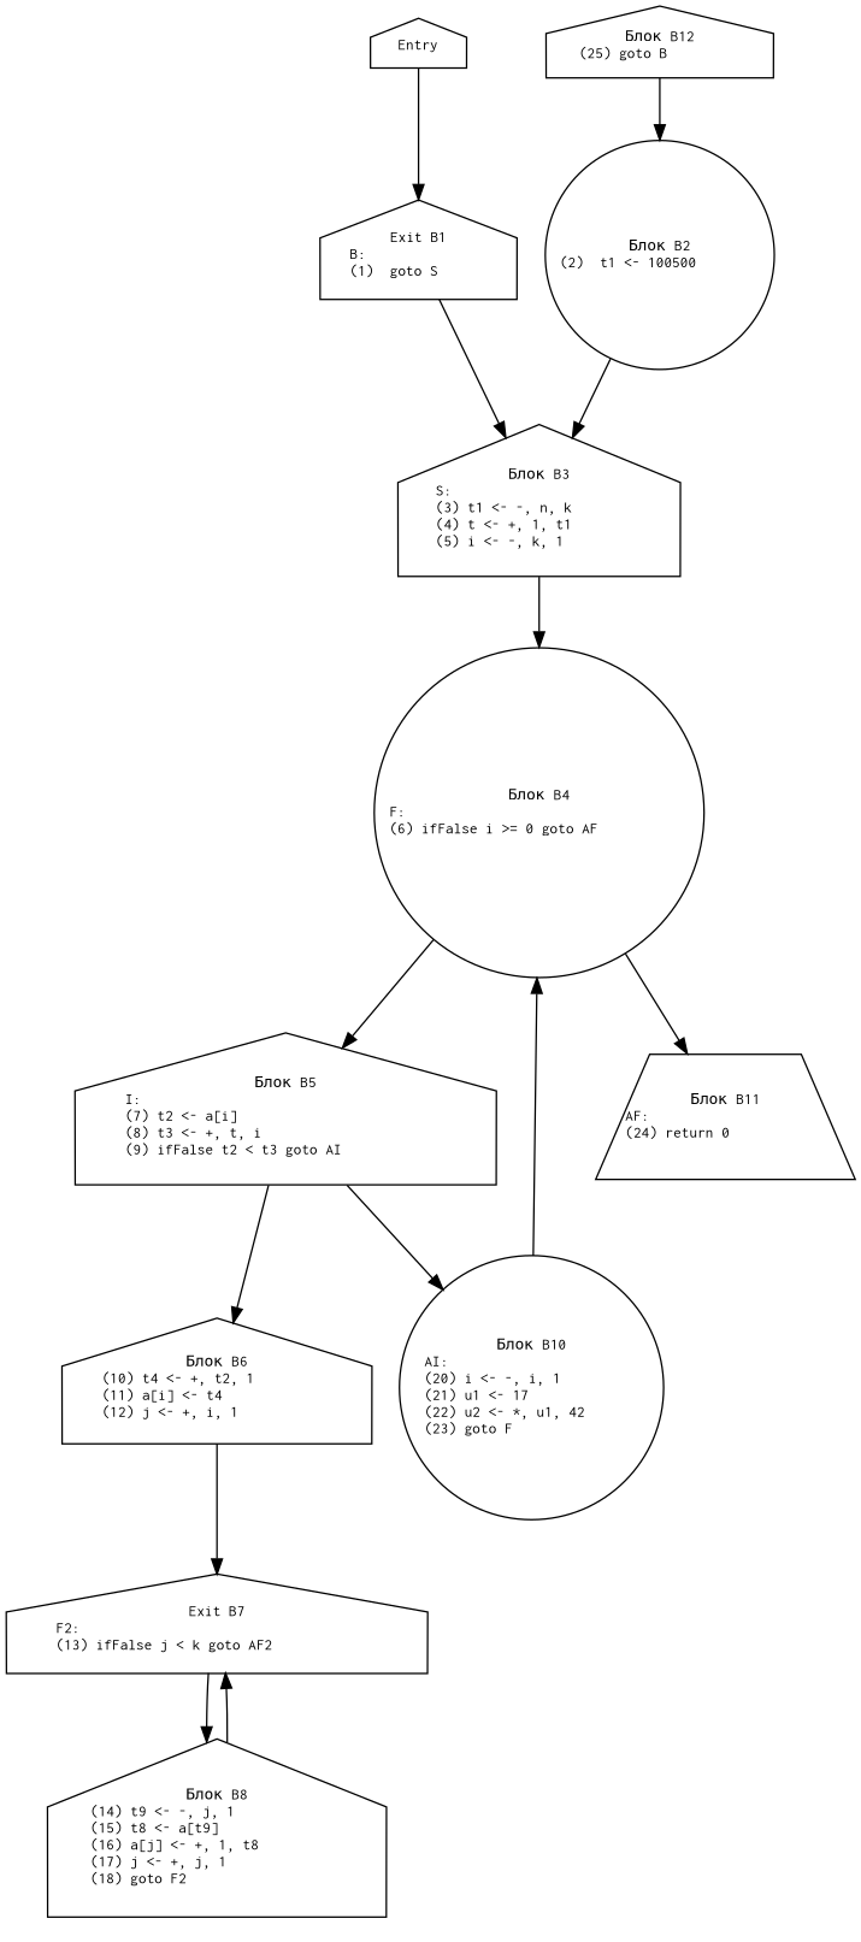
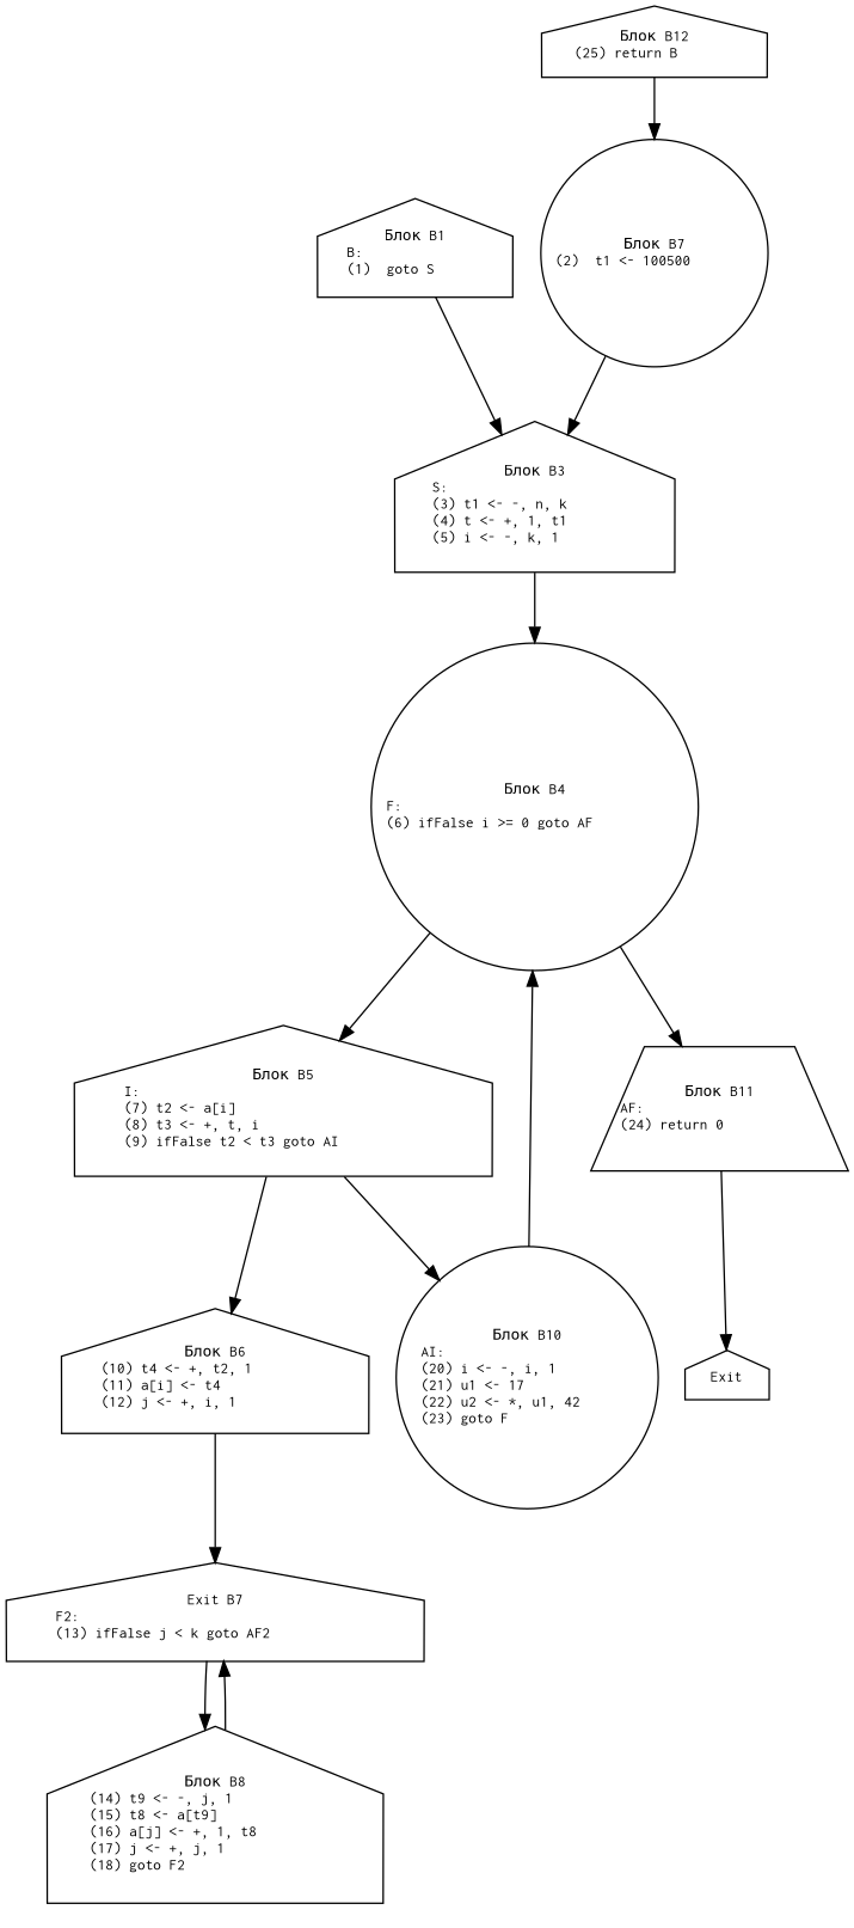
  digraph {
    node [fontname=Courier fontsize=10 shape=house]
-   n1 [label=Entry]
-   n2 [label="Exit B1\nB:\l(1)  goto S\l"]
+   n2 [label="Блок B1\nB:\l(1)  goto S\l"]
    n3 [label="Блок B3\nS:\l(3) t1 <- -, n, k\l(4) t <- +, 1, t1\l(5) i <- -, k, 1\l"]
    n4 [label="Блок B4\nF:\l(6) ifFalse i >= 0 goto AF\l" shape=circle]
-   n5 [label="Блок B2\n(2)  t1 <- 100500\l" shape=circle]
+   n5 [label="Блок B7\n(2)  t1 <- 100500\l" shape=circle]
    n6 [label="Блок B5\nI:\l(7) t2 <- a[i]\l(8) t3 <- +, t, i\l(9) ifFalse t2 < t3 goto AI\l"]
    n7 [label="Блок B11\nAF:\l(24) return 0\l" shape=trapezium]
    n8 [label="Блок B6\n(10) t4 <- +, t2, 1\l(11) a[i] <- t4\l(12) j <- +, i, 1\l"]
    n9 [label="Блок B10\nAI:\l(20) i <- -, i, 1\l(21) u1 <- 17\l(22) u2 <- *, u1, 42\l(23) goto F\l" shape=circle]
+   n10 [label=Exit]
    n11 [label="Exit B7\nF2:\l(13) ifFalse j < k goto AF2\l"]
    n12 [label="Блок B8\n(14) t9 <- -, j, 1\l(15) t8 <- a[t9]\l(16) a[j] <- +, 1, t8\l(17) j <- +, j, 1\l(18) goto F2\l"]
-   n13 [label="Блок B12\n(25) goto B\l"]
-   n1 -> n2
+   n13 [label="Блок B12\n(25) return B\l"]
    n2 -> n3
    n3 -> n4
    n4 -> n6
    n4 -> n7
    n5 -> n3
    n6 -> n8
    n6 -> n9
+   n7 -> n10
    n8 -> n11
    n9 -> n4
    n11 -> n12
    n12 -> n11
    n13 -> n5
  }
